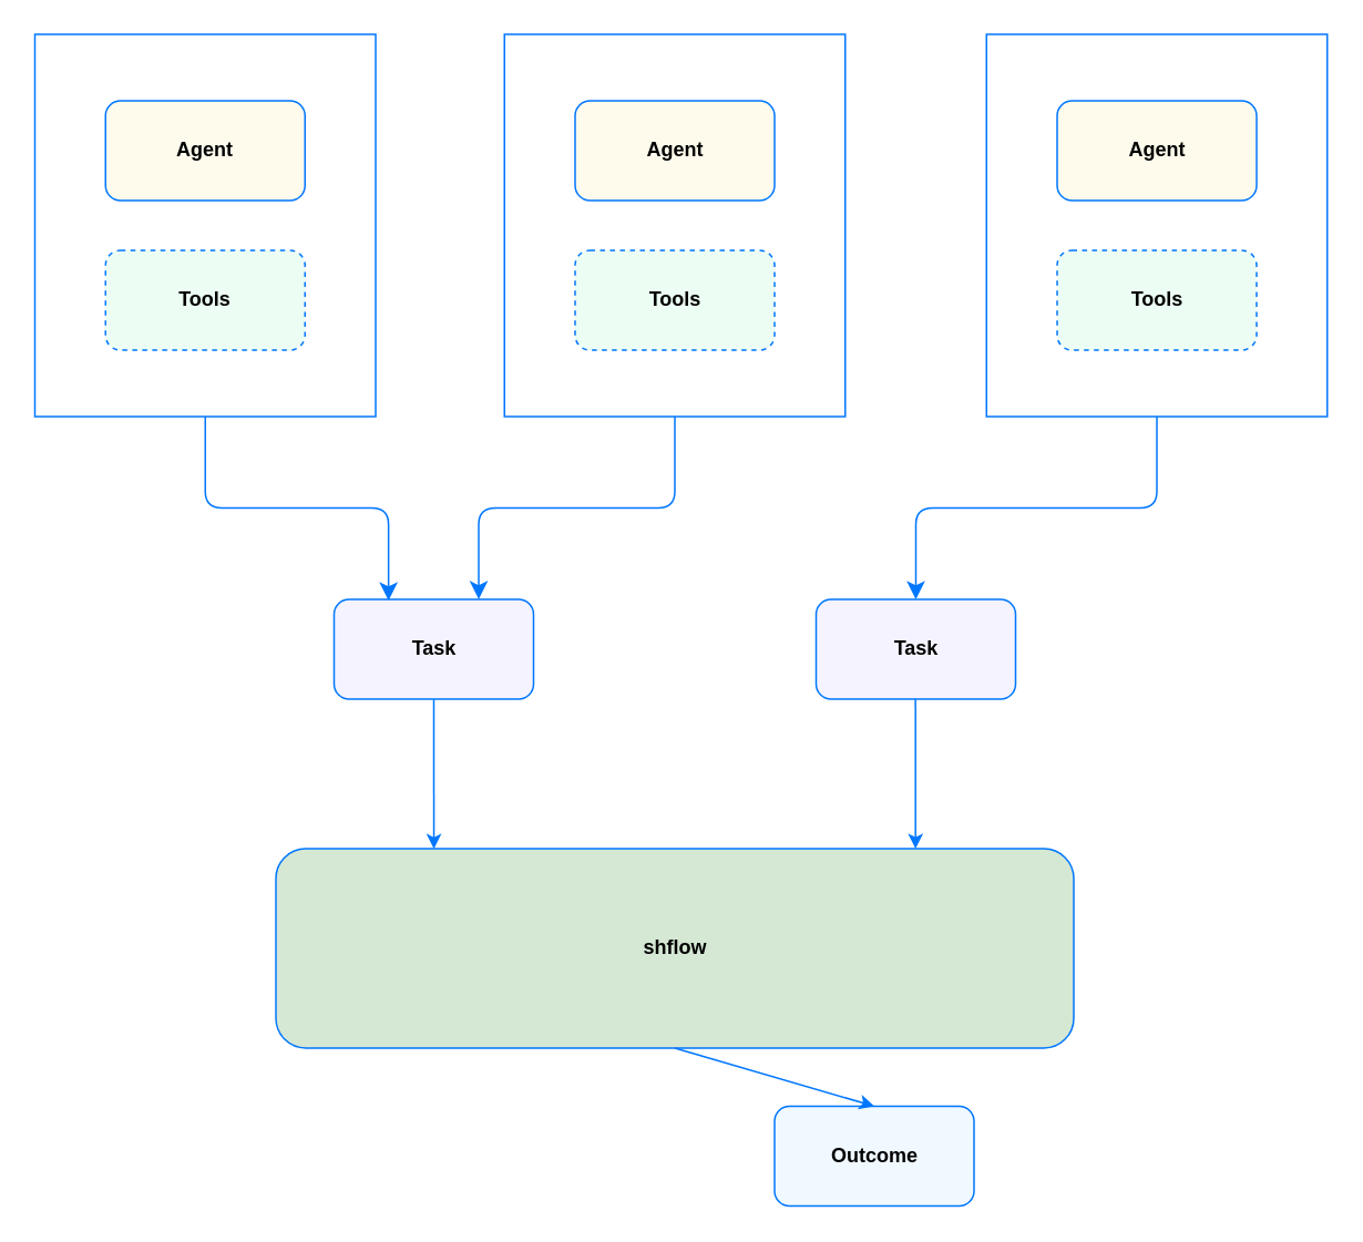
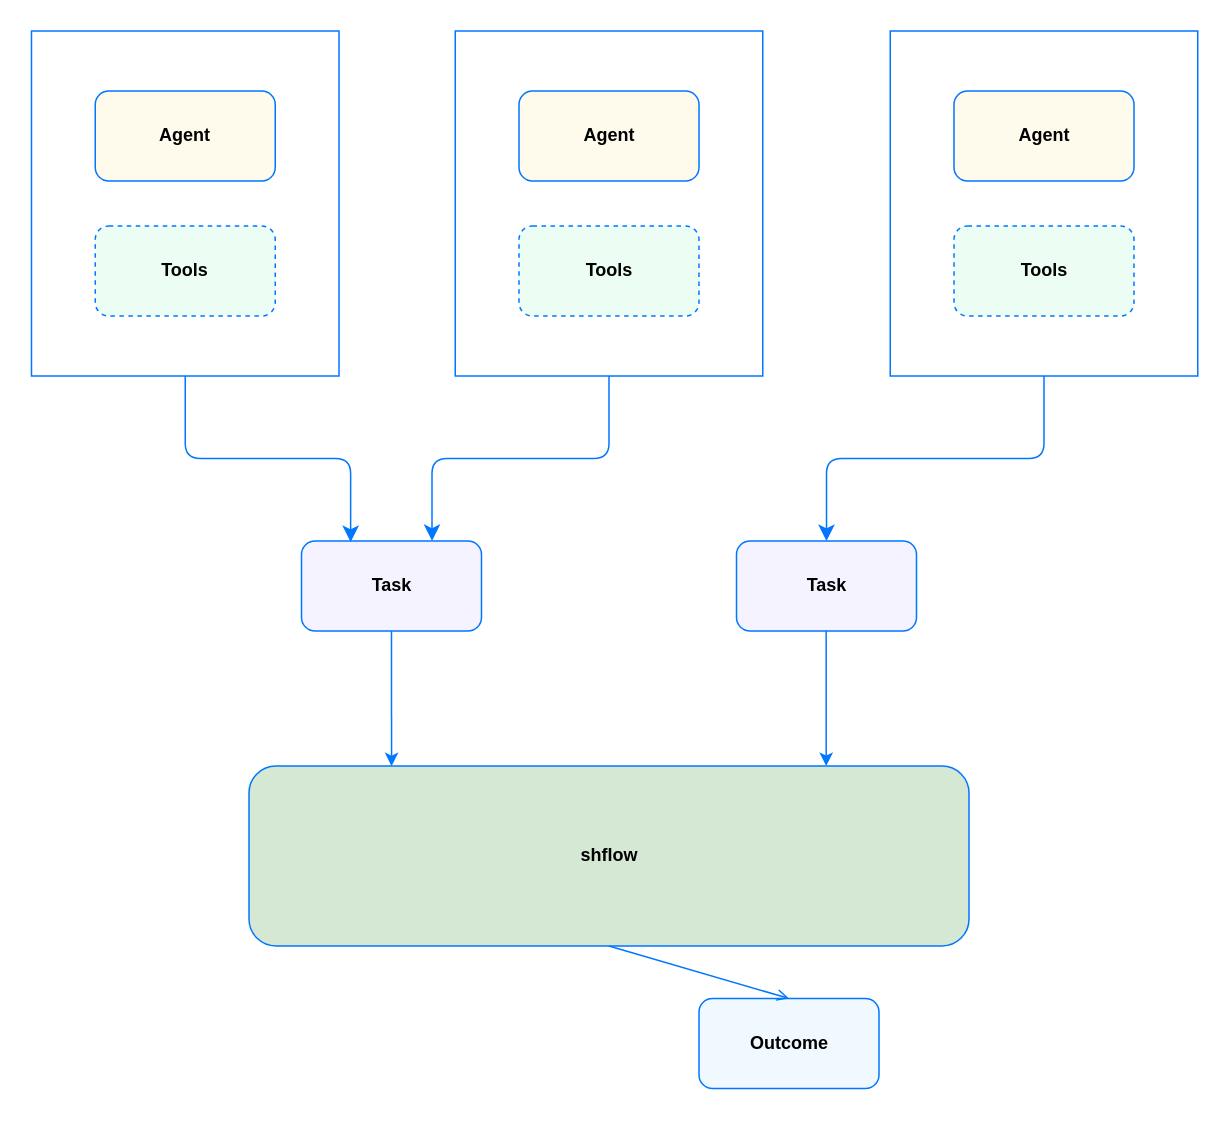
  <mxCell id="0" />
  <mxCell id="1" parent="0" />
  <mxCell id="2" value="" style="rounded=0;whiteSpace=wrap;html=1;strokeColor=#0077FF;fillColor=none;" parent="1" vertex="1"><mxGeometry x="20.5" y="20" width="205" height="230" as="geometry" /></mxCell>
  <mxCell id="3" value="&lt;b&gt;Tools&lt;/b&gt;" style="rounded=1;whiteSpace=wrap;html=1;fillColor=#ecfdf3;dashed=1;strokeColor=#0077FF;" parent="1" vertex="1"><mxGeometry x="63" y="150" width="120" height="60" as="geometry" /></mxCell>
  <mxCell id="4" value="&lt;b&gt;Task&lt;/b&gt;" style="rounded=1;whiteSpace=wrap;html=1;fillColor=#f5f3ff;strokeColor=#0077FF;" parent="1" vertex="1"><mxGeometry x="200.5" y="360" width="120" height="60" as="geometry" /></mxCell>
  <mxCell id="5" value="&lt;b&gt;Agent&lt;/b&gt;" style="rounded=1;whiteSpace=wrap;html=1;fillColor=#fffbec;strokeColor=#0077FF;" parent="1" vertex="1"><mxGeometry x="63" y="60" width="120" height="60" as="geometry" /></mxCell>
  <mxCell id="6" value="&lt;b&gt;Outcome&lt;/b&gt;" style="rounded=1;whiteSpace=wrap;html=1;fillColor=#f0f9ff;strokeColor=#0077FF;" parent="1" vertex="1"><mxGeometry x="465.5" y="665" width="120" height="60" as="geometry" /></mxCell>
  <mxCell id="7" value="&lt;b&gt;shflow&lt;/b&gt;" style="rounded=1;whiteSpace=wrap;html=1;fillColor=#d5e8d4;strokeColor=#0077FF;" parent="1" vertex="1"><mxGeometry x="165.5" y="510" width="480" height="120" as="geometry" /></mxCell>
  <mxCell id="8" value="&lt;b&gt;Task&lt;/b&gt;" style="rounded=1;whiteSpace=wrap;html=1;fillColor=#f5f3ff;strokeColor=#0077FF;" parent="1" vertex="1"><mxGeometry x="490.5" y="360" width="120" height="60" as="geometry" /></mxCell>
  <mxCell id="9" value="" style="rounded=0;whiteSpace=wrap;html=1;strokeColor=#0077FF;fillColor=none;" parent="1" vertex="1"><mxGeometry x="303" y="20" width="205" height="230" as="geometry" /></mxCell>
  <mxCell id="10" value="&lt;b&gt;Tools&lt;/b&gt;" style="rounded=1;whiteSpace=wrap;html=1;fillColor=#ecfdf3;dashed=1;strokeColor=#0077FF;" parent="1" vertex="1"><mxGeometry x="345.5" y="150" width="120" height="60" as="geometry" /></mxCell>
  <mxCell id="11" value="&lt;b&gt;Agent&lt;/b&gt;" style="rounded=1;whiteSpace=wrap;html=1;fillColor=#fffbec;strokeColor=#0077FF;" parent="1" vertex="1"><mxGeometry x="345.5" y="60" width="120" height="60" as="geometry" /></mxCell>
  <mxCell id="12" value="" style="rounded=0;whiteSpace=wrap;html=1;strokeColor=#0077FF;fillColor=none;" parent="1" vertex="1"><mxGeometry x="593" y="20" width="205" height="230" as="geometry" /></mxCell>
  <mxCell id="13" value="&lt;b&gt;Tools&lt;/b&gt;" style="rounded=1;whiteSpace=wrap;html=1;fillColor=#ecfdf3;dashed=1;strokeColor=#0077FF;" parent="1" vertex="1"><mxGeometry x="635.5" y="150" width="120" height="60" as="geometry" /></mxCell>
  <mxCell id="14" value="&lt;b&gt;Agent&lt;/b&gt;" style="rounded=1;whiteSpace=wrap;html=1;fillColor=#fffbec;strokeColor=#0077FF;" parent="1" vertex="1"><mxGeometry x="635.5" y="60" width="120" height="60" as="geometry" /></mxCell>
  <mxCell id="15" value="" style="edgeStyle=elbowEdgeStyle;elbow=vertical;endArrow=classic;html=1;rounded=1;endSize=8;startSize=8;exitX=0.5;exitY=1;exitDx=0;exitDy=0;entryX=0.725;entryY=-0.001;entryDx=0;entryDy=0;strokeColor=#0077FF;entryPerimeter=0;" parent="1" source="9" target="4" edge="1"><mxGeometry width="50" height="50" relative="1" as="geometry"><mxPoint x="133" y="260" as="sourcePoint" /><mxPoint x="270.5" y="370" as="targetPoint" /></mxGeometry></mxCell>
  <mxCell id="16" value="" style="edgeStyle=elbowEdgeStyle;elbow=vertical;endArrow=classic;html=1;rounded=1;endSize=8;startSize=8;exitX=0.5;exitY=1;exitDx=0;exitDy=0;entryX=0.5;entryY=0;entryDx=0;entryDy=0;strokeColor=#0077FF;" parent="1" source="12" target="8" edge="1"><mxGeometry width="50" height="50" relative="1" as="geometry"><mxPoint x="415.5" y="260" as="sourcePoint" /><mxPoint x="270.5" y="370" as="targetPoint" /></mxGeometry></mxCell>
  <mxCell id="17" value="" style="endArrow=classic;html=1;rounded=1;strokeColor=#0077FF;exitX=0.5;exitY=1;exitDx=0;exitDy=0;entryX=0.198;entryY=0.001;entryDx=0;entryDy=0;entryPerimeter=0;" parent="1" source="4" target="7" edge="1"><mxGeometry width="50" height="50" relative="1" as="geometry"><mxPoint x="313" y="540" as="sourcePoint" /><mxPoint x="363" y="490" as="targetPoint" /></mxGeometry></mxCell>
  <mxCell id="18" value="" style="endArrow=classic;html=1;rounded=1;strokeColor=#0077FF;exitX=0.5;exitY=1;exitDx=0;exitDy=0;entryX=0.198;entryY=0.001;entryDx=0;entryDy=0;entryPerimeter=0;" parent="1" edge="1"><mxGeometry width="50" height="50" relative="1" as="geometry"><mxPoint x="550.27" y="419.88" as="sourcePoint" /><mxPoint x="550.31" y="510" as="targetPoint" /></mxGeometry></mxCell>
- <mxCell id="19" value="" style="endArrow=classic;html=1;rounded=1;strokeColor=#0077FF;exitX=0.5;exitY=1;exitDx=0;exitDy=0;entryX=0.5;entryY=0;entryDx=0;entryDy=0;" parent="1" source="7" target="6" edge="1"><mxGeometry width="50" height="50" relative="1" as="geometry"><mxPoint x="405" y="630" as="sourcePoint" /><mxPoint x="405.04" y="720.12" as="targetPoint" /></mxGeometry></mxCell>
+ <mxCell id="19" value="" style="endArrow=open;html=1;rounded=1;strokeColor=#0077FF;exitX=0.5;exitY=1;exitDx=0;exitDy=0;entryX=0.5;entryY=0;entryDx=0;entryDy=0;" parent="1" source="7" target="6" edge="1"><mxGeometry width="50" height="50" relative="1" as="geometry"><mxPoint x="405" y="630" as="sourcePoint" /><mxPoint x="405.04" y="720.12" as="targetPoint" /></mxGeometry></mxCell>
  <mxCell id="20" value="" style="edgeStyle=elbowEdgeStyle;elbow=vertical;endArrow=classic;html=1;rounded=1;endSize=8;startSize=8;exitX=0.5;exitY=1;exitDx=0;exitDy=0;entryX=0.273;entryY=0.011;entryDx=0;entryDy=0;strokeColor=#0077FF;entryPerimeter=0;" edge="1" parent="1" source="2" target="4"><mxGeometry width="50" height="50" relative="1" as="geometry"><mxPoint x="415.5" y="260" as="sourcePoint" /><mxPoint x="270.5" y="370" as="targetPoint" /></mxGeometry></mxCell>
